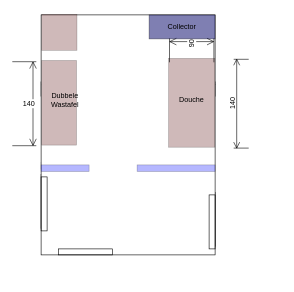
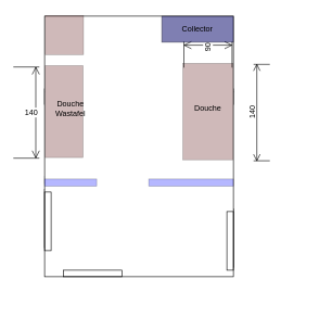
  <mxCell id="0" />
  <mxCell id="1" parent="0" />
  <mxCell id="2" value="" style="group" parent="1" vertex="1" connectable="0"><mxGeometry x="68" y="20" width="290" height="444" as="geometry" /></mxCell>
  <mxCell id="3" value="" style="group;container=1;" parent="2" vertex="1" connectable="0"><mxGeometry width="290" height="444" as="geometry" /></mxCell>
  <mxCell id="4" value="&lt;div&gt;290&lt;/div&gt;&lt;div&gt;&lt;br&gt;&lt;/div&gt;" style="verticalLabelPosition=middle;dashed=0;shadow=0;html=1;shape=mxgraph.cabinets.dimension;verticalAlign=top;align=center;rounded=0;" parent="3" vertex="1"><mxGeometry y="100" width="290" height="40" as="geometry" /></mxCell>
  <mxCell id="5" value="" style="rounded=0;whiteSpace=wrap;html=1;fillColor=none;" parent="3" vertex="1"><mxGeometry y="270" width="10" height="90" as="geometry" /></mxCell>
  <mxCell id="6" value="" style="rounded=0;whiteSpace=wrap;html=1;fillColor=none;rotation=-90;" parent="3" vertex="1"><mxGeometry x="69" y="350" width="10" height="90" as="geometry" /></mxCell>
  <mxCell id="7" value="" style="rounded=0;whiteSpace=wrap;html=1;fillColor=none;" parent="3" vertex="1"><mxGeometry x="280" y="300" width="10" height="90" as="geometry" /></mxCell>
  <mxCell id="8" value="" style="rounded=0;whiteSpace=wrap;html=1;fillColor=#0A12FF;opacity=30;" parent="3" vertex="1"><mxGeometry y="250" width="20" height="11" as="geometry" /></mxCell>
  <mxCell id="9" value="" style="rounded=0;whiteSpace=wrap;html=1;fillColor=#0A12FF;opacity=30;" parent="3" vertex="1"><mxGeometry x="110" y="250" width="20" height="11" as="geometry" /></mxCell>
  <mxCell id="10" value="" style="rounded=0;whiteSpace=wrap;html=1;" parent="3" vertex="1"><mxGeometry y="4" width="290" height="400" as="geometry" /></mxCell>
  <mxCell id="11" value="" style="rounded=0;whiteSpace=wrap;html=1;fillColor=none;" parent="3" vertex="1"><mxGeometry y="274" width="10" height="90" as="geometry" /></mxCell>
  <mxCell id="12" value="" style="rounded=0;whiteSpace=wrap;html=1;fillColor=none;rotation=-90;" parent="3" vertex="1"><mxGeometry x="69" y="354" width="10" height="90" as="geometry" /></mxCell>
  <mxCell id="13" value="" style="rounded=0;whiteSpace=wrap;html=1;fillColor=none;" parent="3" vertex="1"><mxGeometry x="280" y="304" width="10" height="90" as="geometry" /></mxCell>
  <mxCell id="14" value="" style="rounded=0;whiteSpace=wrap;html=1;fillColor=#0A12FF;opacity=30;" parent="3" vertex="1"><mxGeometry y="254" width="80" height="11" as="geometry" /></mxCell>
  <mxCell id="15" value="" style="rounded=0;whiteSpace=wrap;html=1;opacity=30;fillColor=#611A1A;rotation=-90;" parent="3" vertex="1"><mxGeometry x="177" y="112" width="148" height="77" as="geometry" /></mxCell>
  <mxCell id="16" value="" style="rounded=0;whiteSpace=wrap;html=1;opacity=30;fillColor=#611A1A;rotation=-90;" parent="3" vertex="1"><mxGeometry x="-40.5" y="121.5" width="141" height="58" as="geometry" /></mxCell>
- <mxCell id="17" value="&lt;div&gt;Dubbele&lt;br&gt;&lt;/div&gt;&lt;div&gt;Wastafel&lt;/div&gt;" style="text;html=1;strokeColor=none;fillColor=none;align=center;verticalAlign=middle;whiteSpace=wrap;rounded=0;opacity=30;" parent="3" vertex="1"><mxGeometry x="19.5" y="135.5" width="40" height="20" as="geometry" /></mxCell>
+ <mxCell id="17" value="&lt;div&gt;Douche&lt;br&gt;&lt;/div&gt;&lt;div&gt;Wastafel&lt;/div&gt;" style="text;html=1;strokeColor=none;fillColor=none;align=center;verticalAlign=middle;whiteSpace=wrap;rounded=0;opacity=30;" parent="3" vertex="1"><mxGeometry x="19.5" y="135.5" width="40" height="20" as="geometry" /></mxCell>
  <mxCell id="18" value="90" style="shape=dimension;direction=north;whiteSpace=wrap;html=1;align=right;points=[];verticalAlign=middle;labelBackgroundColor=#ffffff;rounded=0;rotation=-90;" parent="3" vertex="1"><mxGeometry x="231" y="26" width="40" height="74" as="geometry" /></mxCell>
  <mxCell id="19" value="" style="rounded=0;whiteSpace=wrap;html=1;fillColor=#0A12FF;opacity=30;" parent="3" vertex="1"><mxGeometry x="160" y="254" width="130" height="11" as="geometry" /></mxCell>
  <mxCell id="20" value="Douche" style="text;html=1;strokeColor=none;fillColor=none;align=center;verticalAlign=middle;whiteSpace=wrap;rounded=0;" vertex="1" parent="3"><mxGeometry x="231" y="136" width="40" height="20" as="geometry" /></mxCell>
  <mxCell id="21" value="" style="rounded=0;whiteSpace=wrap;html=1;opacity=30;fillColor=#611A1A;rotation=-90;" vertex="1" parent="3"><mxGeometry x="0.38" y="3.63" width="60" height="58.75" as="geometry" /></mxCell>
  <mxCell id="22" value="" style="rounded=0;whiteSpace=wrap;html=1;fillColor=#000066;opacity=50;" vertex="1" parent="3"><mxGeometry x="180" y="4" width="110" height="40" as="geometry" /></mxCell>
  <mxCell id="23" value="Collector" style="text;html=1;strokeColor=none;fillColor=none;align=center;verticalAlign=middle;whiteSpace=wrap;rounded=0;" vertex="1" parent="3"><mxGeometry x="215" y="14" width="40" height="20" as="geometry" /></mxCell>
  <mxCell id="24" value="140" style="shape=dimension;direction=north;whiteSpace=wrap;html=1;align=right;points=[];verticalAlign=middle;labelBackgroundColor=#ffffff;rounded=0;" parent="1" vertex="1"><mxGeometry x="20" y="102" width="40" height="140" as="geometry" /></mxCell>
  <mxCell id="25" value="140" style="verticalLabelPosition=middle;dashed=0;shadow=0;html=1;shape=mxgraph.cabinets.dimension;verticalAlign=top;align=center;rounded=0;rotation=-90;" parent="1" vertex="1"><mxGeometry x="320" y="152" width="148" height="40" as="geometry" /></mxCell>
